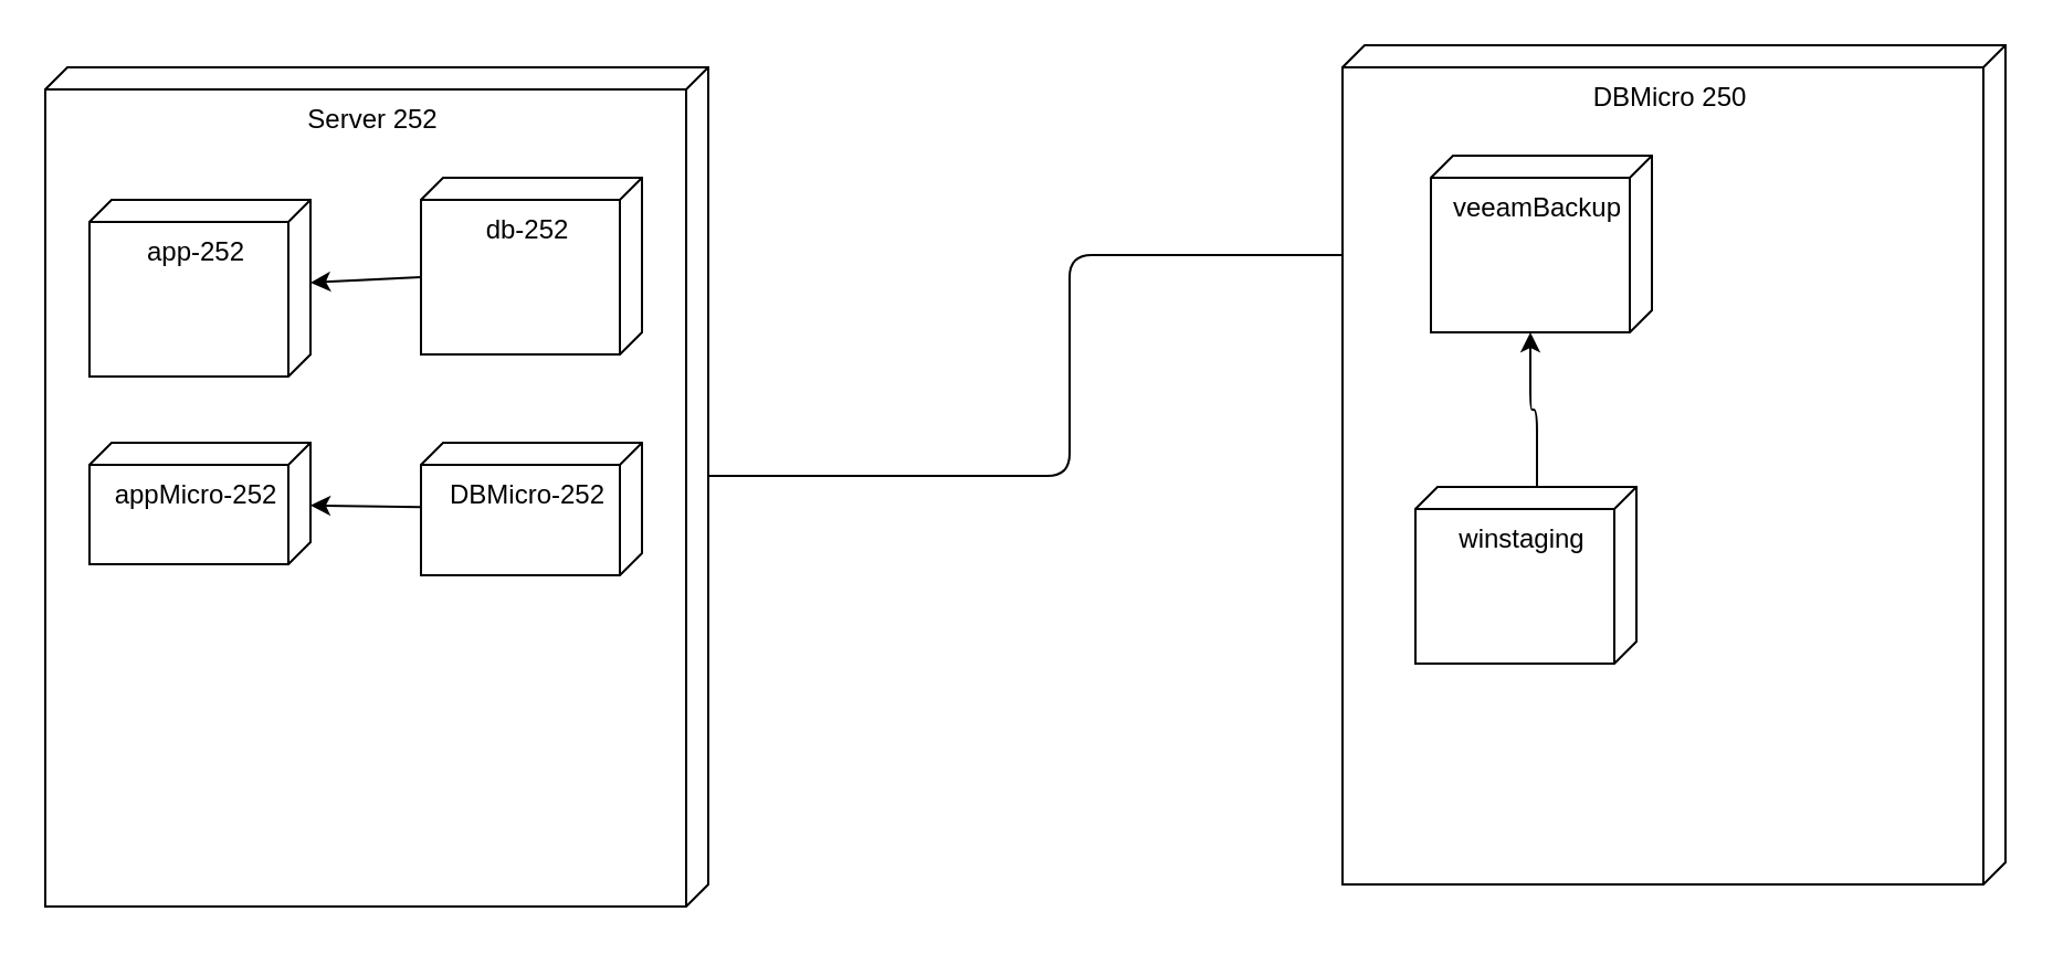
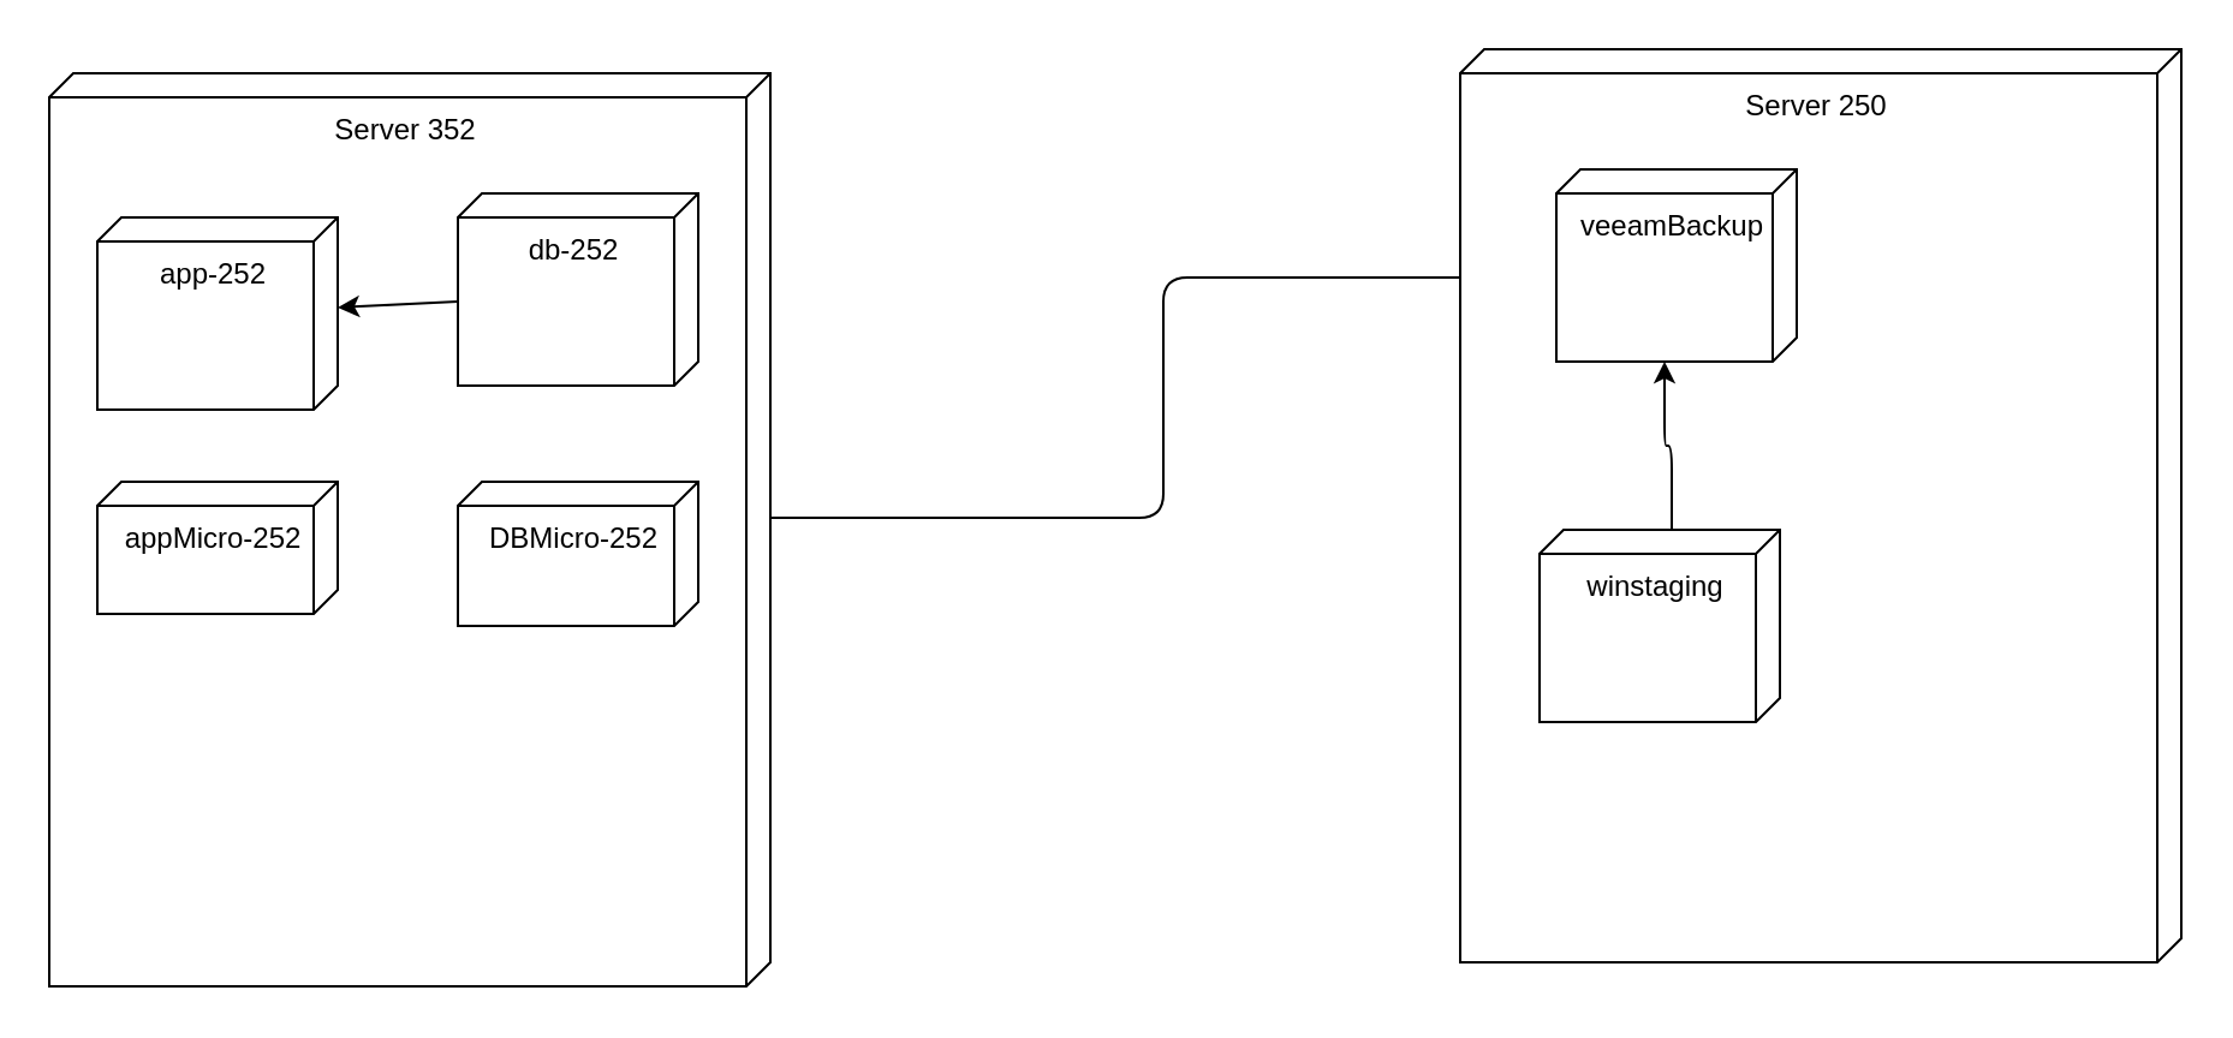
  <mxCell id="0" />
  <mxCell id="1" parent="0" />
  <mxCell id="2" style="edgeStyle=orthogonalEdgeStyle;html=1;exitX=0;exitY=0;exitDx=185;exitDy=0;exitPerimeter=0;entryX=0;entryY=0;entryDx=45;entryDy=100;entryPerimeter=0;" edge="1" parent="1" source="3" target="11"><mxGeometry relative="1" as="geometry" /></mxCell>
- <mxCell id="3" value="Server 252" style="verticalAlign=top;align=center;shape=cube;size=10;direction=south;fontStyle=0;html=1;boundedLbl=1;spacingLeft=5;" parent="1" vertex="1"><mxGeometry x="20" y="30" width="300" height="380" as="geometry" /></mxCell>
+ <mxCell id="3" value="Server 352" style="verticalAlign=top;align=center;shape=cube;size=10;direction=south;fontStyle=0;html=1;boundedLbl=1;spacingLeft=5;" parent="1" vertex="1"><mxGeometry x="20" y="30" width="300" height="380" as="geometry" /></mxCell>
  <mxCell id="4" value="app-252" style="verticalAlign=top;align=center;shape=cube;size=10;direction=south;html=1;boundedLbl=1;spacingLeft=5;" parent="3" vertex="1"><mxGeometry width="100" height="80" relative="1" as="geometry"><mxPoint x="20" y="60" as="offset" /></mxGeometry></mxCell>
  <mxCell id="5" style="edgeStyle=none;html=1;exitX=0;exitY=0;exitDx=45;exitDy=100;exitPerimeter=0;" parent="3" source="6" target="4" edge="1"><mxGeometry relative="1" as="geometry" /></mxCell>
  <mxCell id="6" value="db-252" style="verticalAlign=top;align=center;shape=cube;size=10;direction=south;html=1;boundedLbl=1;spacingLeft=5;" parent="3" vertex="1"><mxGeometry width="100" height="80" relative="1" as="geometry"><mxPoint x="170" y="50" as="offset" /></mxGeometry></mxCell>
  <mxCell id="7" value="appMicro-252" style="verticalAlign=top;align=center;shape=cube;size=10;direction=south;html=1;boundedLbl=1;spacingLeft=5;" vertex="1" parent="3"><mxGeometry x="20" y="170" width="100" height="55" as="geometry" /></mxCell>
- <mxCell id="8" value="" style="edgeStyle=none;html=1;" edge="1" parent="3" source="9" target="7"><mxGeometry relative="1" as="geometry" /></mxCell>
  <mxCell id="9" value="DBMicro-252" style="verticalAlign=top;align=center;shape=cube;size=10;direction=south;html=1;boundedLbl=1;spacingLeft=5;" vertex="1" parent="3"><mxGeometry x="170" y="170" width="100" height="60" as="geometry" /></mxCell>
- <mxCell id="10" value="DBMicro 250" style="verticalAlign=top;align=center;shape=cube;size=10;direction=south;fontStyle=0;html=1;boundedLbl=1;spacingLeft=5;" parent="1" vertex="1"><mxGeometry x="607" y="20" width="300" height="380" as="geometry" /></mxCell>
+ <mxCell id="10" value="Server 250" style="verticalAlign=top;align=center;shape=cube;size=10;direction=south;fontStyle=0;html=1;boundedLbl=1;spacingLeft=5;" parent="1" vertex="1"><mxGeometry x="607" y="20" width="300" height="380" as="geometry" /></mxCell>
  <mxCell id="11" value="veeamBackup" style="verticalAlign=top;align=center;shape=cube;size=10;direction=south;html=1;boundedLbl=1;spacingLeft=5;" parent="10" vertex="1"><mxGeometry width="100" height="80" relative="1" as="geometry"><mxPoint x="40" y="50" as="offset" /></mxGeometry></mxCell>
  <mxCell id="12" style="edgeStyle=orthogonalEdgeStyle;html=1;exitX=0;exitY=0;exitDx=0;exitDy=45;exitPerimeter=0;entryX=0;entryY=0;entryDx=80;entryDy=55;entryPerimeter=0;" edge="1" parent="10" source="13" target="11"><mxGeometry relative="1" as="geometry" /></mxCell>
  <mxCell id="13" value="winstaging" style="verticalAlign=top;align=center;shape=cube;size=10;direction=south;html=1;boundedLbl=1;spacingLeft=5;" parent="10" vertex="1"><mxGeometry width="100" height="80" relative="1" as="geometry"><mxPoint x="33" y="200" as="offset" /></mxGeometry></mxCell>
